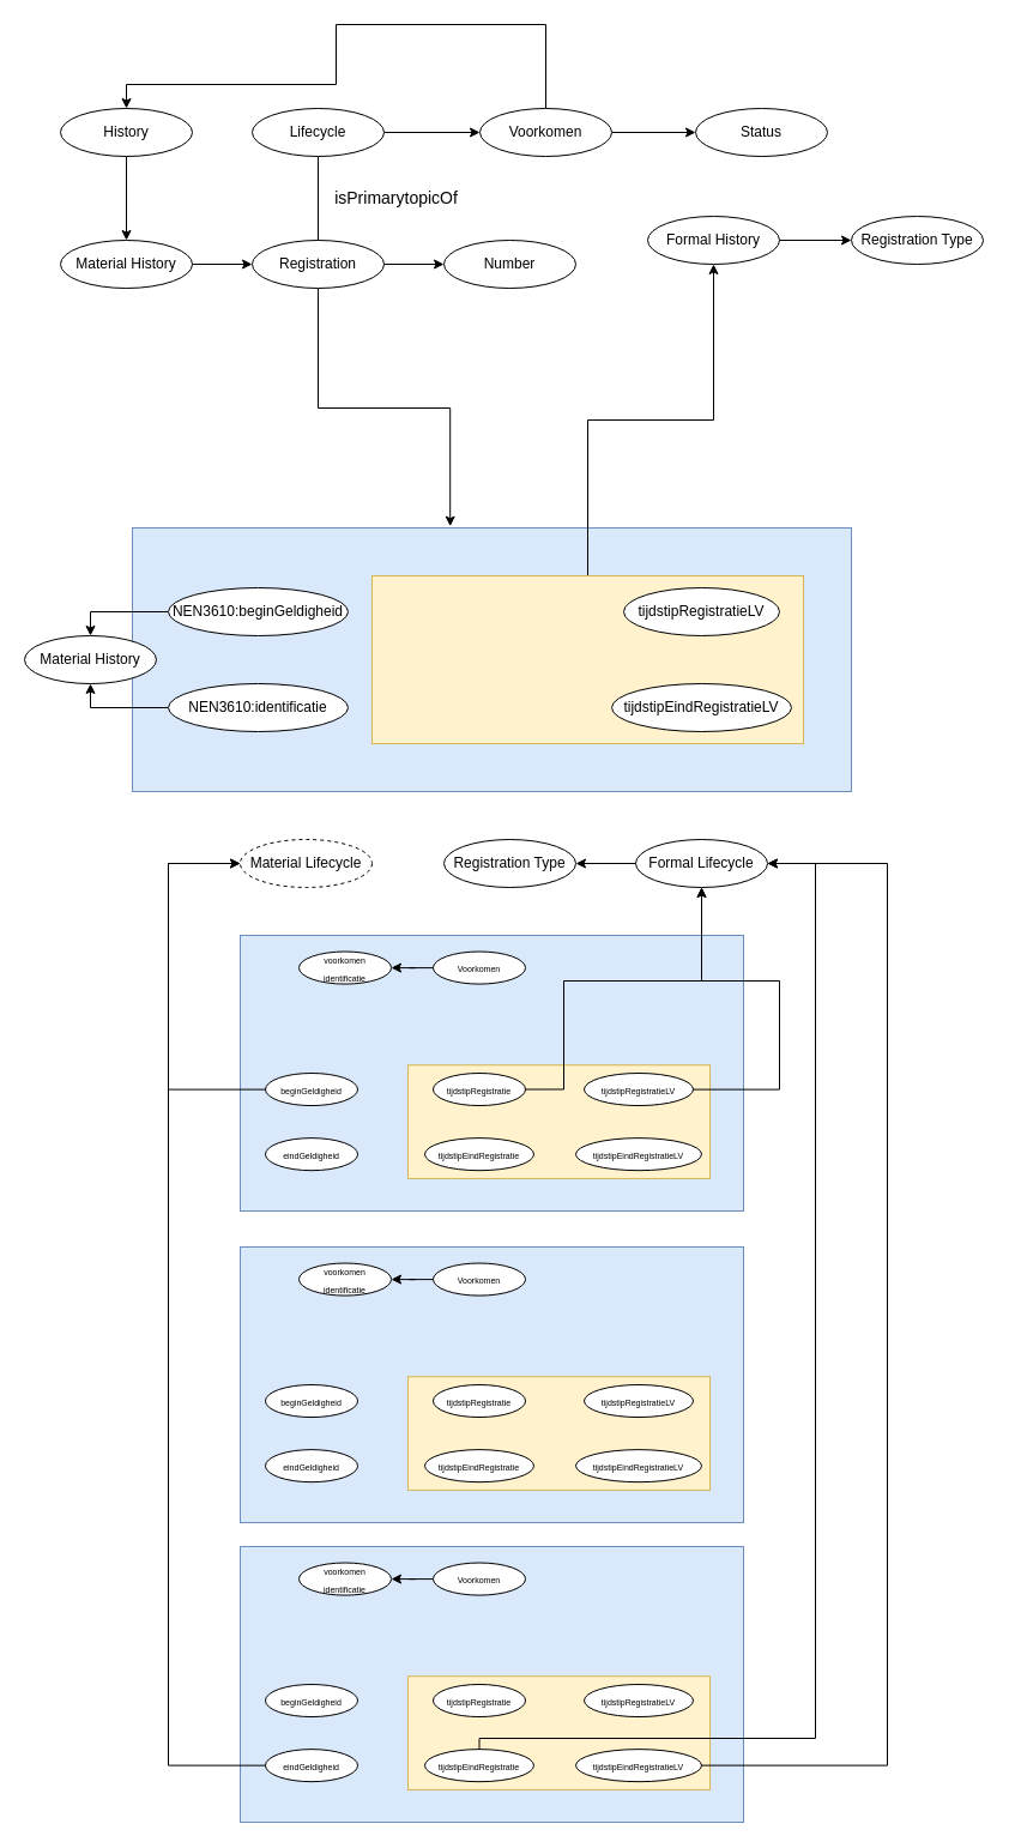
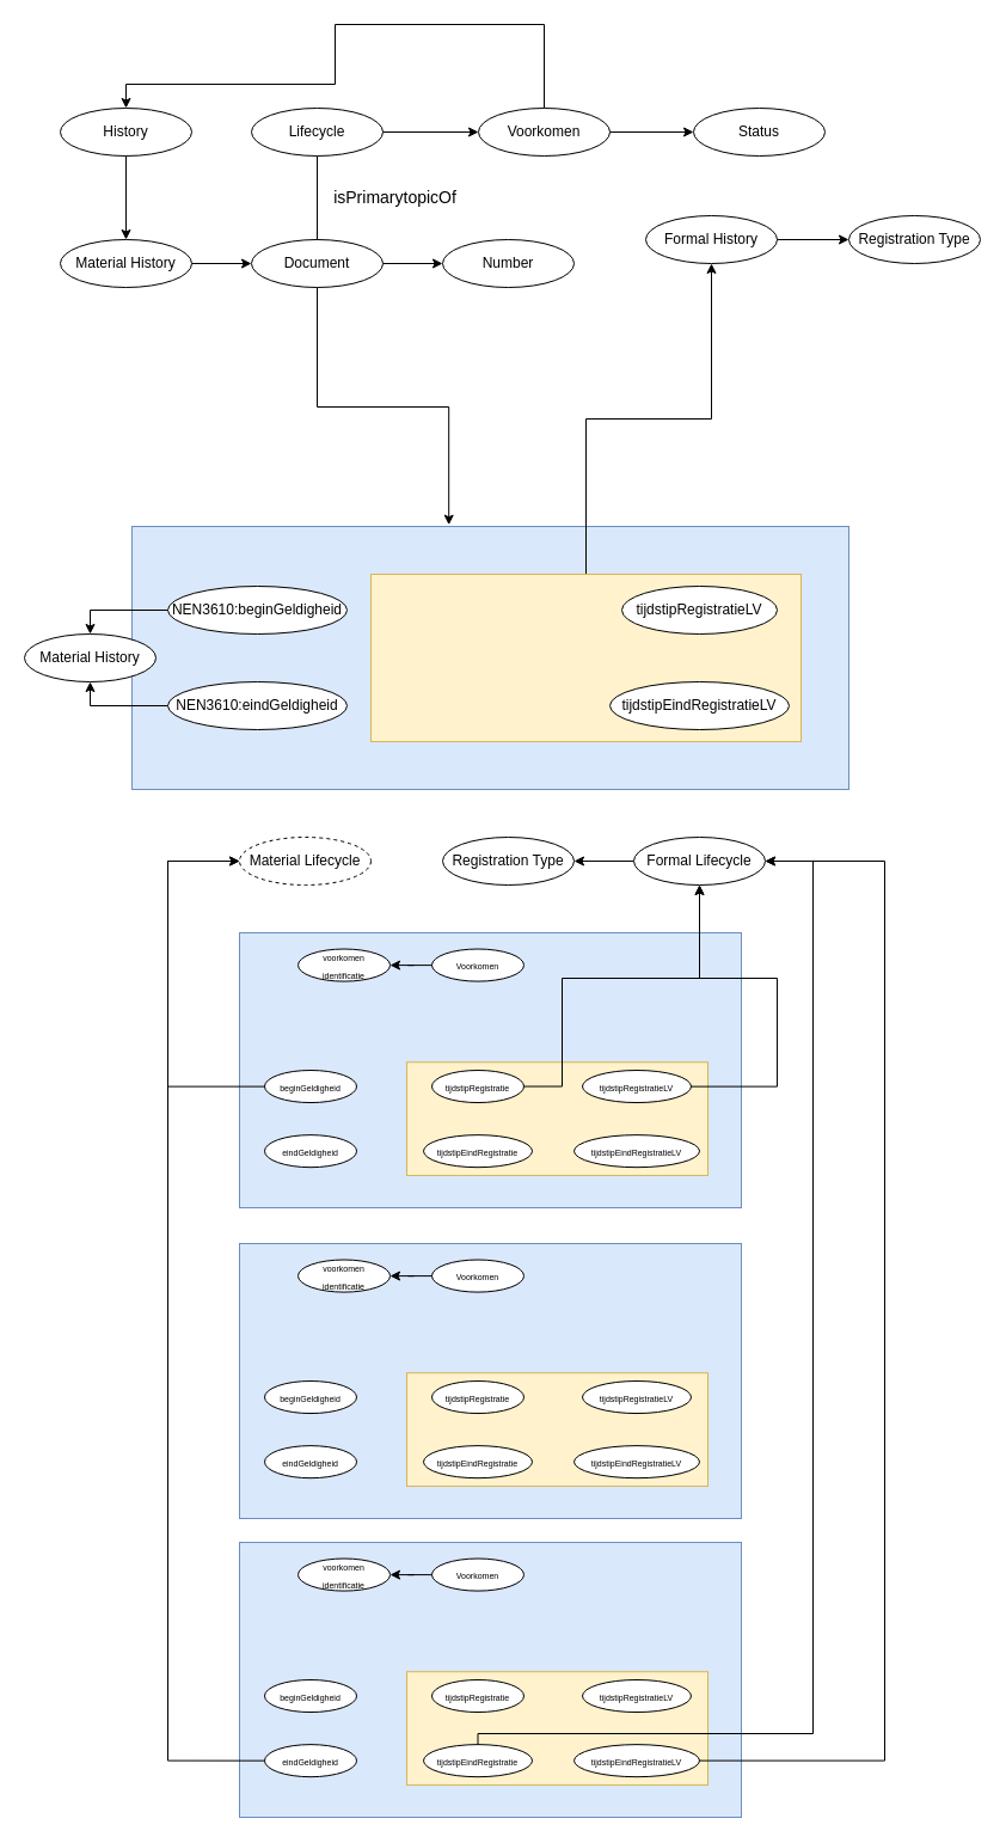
  <mxCell id="0" />
  <mxCell id="1" parent="0" />
  <mxCell id="2" value="" style="rounded=0;whiteSpace=wrap;html=1;fillColor=#dae8fc;strokeColor=#6c8ebf;" vertex="1" parent="1"><mxGeometry x="110" y="440" width="600" height="220" as="geometry" /></mxCell>
  <mxCell id="3" style="edgeStyle=orthogonalEdgeStyle;rounded=0;orthogonalLoop=1;jettySize=auto;html=1;entryX=0.5;entryY=1;entryDx=0;entryDy=0;" edge="1" parent="1" source="4" target="16"><mxGeometry relative="1" as="geometry" /></mxCell>
  <mxCell id="4" value="" style="rounded=0;whiteSpace=wrap;html=1;fillColor=#fff2cc;strokeColor=#d6b656;" vertex="1" parent="1"><mxGeometry x="310" y="480" width="360" height="140" as="geometry" /></mxCell>
  <mxCell id="5" style="edgeStyle=orthogonalEdgeStyle;rounded=0;orthogonalLoop=1;jettySize=auto;html=1;entryX=0.5;entryY=0;entryDx=0;entryDy=0;fontSize=5;" edge="1" parent="1" source="6" target="14"><mxGeometry relative="1" as="geometry" /></mxCell>
  <mxCell id="6" value="NEN3610:beginGeldigheid" style="ellipse;whiteSpace=wrap;html=1;" vertex="1" parent="1"><mxGeometry x="140" y="490" width="150" height="40" as="geometry" /></mxCell>
  <mxCell id="7" style="edgeStyle=orthogonalEdgeStyle;rounded=0;orthogonalLoop=1;jettySize=auto;html=1;entryX=0.5;entryY=1;entryDx=0;entryDy=0;fontSize=5;" edge="1" parent="1" source="8" target="14"><mxGeometry relative="1" as="geometry" /></mxCell>
- <mxCell id="8" value="NEN3610:identificatie" style="ellipse;whiteSpace=wrap;html=1;" vertex="1" parent="1"><mxGeometry x="140" y="570" width="150" height="40" as="geometry" /></mxCell>
+ <mxCell id="8" value="NEN3610:eindGeldigheid" style="ellipse;whiteSpace=wrap;html=1;" vertex="1" parent="1"><mxGeometry x="140" y="570" width="150" height="40" as="geometry" /></mxCell>
  <mxCell id="9" value="tijdstipRegistratieLV" style="ellipse;whiteSpace=wrap;html=1;" vertex="1" parent="1"><mxGeometry x="520" y="490" width="130" height="40" as="geometry" /></mxCell>
  <mxCell id="10" value="tijdstipEindRegistratieLV" style="ellipse;whiteSpace=wrap;html=1;" vertex="1" parent="1"><mxGeometry x="510" y="570" width="150" height="40" as="geometry" /></mxCell>
  <mxCell id="11" style="edgeStyle=orthogonalEdgeStyle;rounded=0;orthogonalLoop=1;jettySize=auto;html=1;entryX=0;entryY=0.5;entryDx=0;entryDy=0;fontSize=5;" edge="1" parent="1" source="13" target="67"><mxGeometry relative="1" as="geometry"><Array as="points"><mxPoint x="265" y="220" /></Array></mxGeometry></mxCell>
  <mxCell id="12" style="edgeStyle=orthogonalEdgeStyle;rounded=0;orthogonalLoop=1;jettySize=auto;html=1;fontSize=5;" edge="1" parent="1" source="13" target="71"><mxGeometry relative="1" as="geometry" /></mxCell>
  <mxCell id="13" value="Lifecycle" style="ellipse;whiteSpace=wrap;html=1;" vertex="1" parent="1"><mxGeometry x="210" y="90" width="110" height="40" as="geometry" /></mxCell>
  <mxCell id="14" value="Material History" style="ellipse;whiteSpace=wrap;html=1;" vertex="1" parent="1"><mxGeometry y="530" width="110" height="40" as="geometry" x="20" /></mxCell>
  <mxCell id="15" style="edgeStyle=orthogonalEdgeStyle;rounded=0;orthogonalLoop=1;jettySize=auto;html=1;fontSize=5;" edge="1" parent="1" source="16" target="58"><mxGeometry relative="1" as="geometry" /></mxCell>
  <mxCell id="16" value="Formal History" style="ellipse;whiteSpace=wrap;html=1;" vertex="1" parent="1"><mxGeometry x="540" y="180" width="110" height="40" as="geometry" /></mxCell>
  <mxCell id="17" value="Material Lifecycle" style="ellipse;whiteSpace=wrap;html=1;dashed=1;" vertex="1" parent="1"><mxGeometry x="200" y="700" width="110" height="40" as="geometry" /></mxCell>
  <mxCell id="18" style="edgeStyle=orthogonalEdgeStyle;rounded=0;orthogonalLoop=1;jettySize=auto;html=1;entryX=1;entryY=0.5;entryDx=0;entryDy=0;fontSize=5;" edge="1" parent="1" source="19" target="63"><mxGeometry relative="1" as="geometry" /></mxCell>
  <mxCell id="19" value="Formal Lifecycle" style="ellipse;whiteSpace=wrap;html=1;" vertex="1" parent="1"><mxGeometry x="530" y="700" width="110" height="40" as="geometry" /></mxCell>
  <mxCell id="20" value="" style="group" vertex="1" connectable="0" parent="1"><mxGeometry x="200" y="780" width="420" height="230" as="geometry" /></mxCell>
  <mxCell id="21" value="" style="rounded=0;whiteSpace=wrap;html=1;fillColor=#dae8fc;strokeColor=#6c8ebf;" vertex="1" parent="20"><mxGeometry width="420" height="230.0" as="geometry" /></mxCell>
  <mxCell id="22" value="" style="rounded=0;whiteSpace=wrap;html=1;fillColor=#fff2cc;strokeColor=#d6b656;" vertex="1" parent="20"><mxGeometry x="140.0" y="108.235" width="252.0" height="94.706" as="geometry" /></mxCell>
  <mxCell id="23" value="&lt;font style=&quot;font-size: 7px&quot;&gt;Voorkomen&lt;/font&gt;" style="ellipse;whiteSpace=wrap;html=1;" vertex="1" parent="20"><mxGeometry x="161" y="13.529" width="77" height="27.059" as="geometry" /></mxCell>
  <mxCell id="24" value="&lt;font style=&quot;font-size: 7px&quot;&gt;beginGeldigheid&lt;/font&gt;" style="ellipse;whiteSpace=wrap;html=1;" vertex="1" parent="20"><mxGeometry x="21" y="115.0" width="77" height="27.059" as="geometry" /></mxCell>
  <mxCell id="25" value="&lt;font style=&quot;font-size: 7px&quot;&gt;eindGeldigheid&lt;/font&gt;" style="ellipse;whiteSpace=wrap;html=1;" vertex="1" parent="20"><mxGeometry x="21" y="169.118" width="77" height="27.059" as="geometry" /></mxCell>
  <mxCell id="26" value="&lt;font style=&quot;font-size: 7px&quot;&gt;tijdstipRegistratie&lt;/font&gt;" style="ellipse;whiteSpace=wrap;html=1;" vertex="1" parent="20"><mxGeometry x="161" y="115.0" width="77" height="27.059" as="geometry" /></mxCell>
  <mxCell id="27" value="&lt;font style=&quot;font-size: 7px&quot;&gt;tijdstipEindRegistratie&lt;/font&gt;" style="ellipse;whiteSpace=wrap;html=1;" vertex="1" parent="20"><mxGeometry x="154" y="169.118" width="91" height="27.059" as="geometry" /></mxCell>
  <mxCell id="28" value="&lt;font style=&quot;font-size: 7px&quot;&gt;tijdstipRegistratieLV&lt;/font&gt;" style="ellipse;whiteSpace=wrap;html=1;" vertex="1" parent="20"><mxGeometry x="287" y="115.0" width="91" height="27.059" as="geometry" /></mxCell>
  <mxCell id="29" value="&lt;font style=&quot;font-size: 7px&quot;&gt;tijdstipEindRegistratieLV&lt;/font&gt;" style="ellipse;whiteSpace=wrap;html=1;" vertex="1" parent="20"><mxGeometry x="280.0" y="169.118" width="105" height="27.059" as="geometry" /></mxCell>
  <mxCell id="30" value="&lt;font style=&quot;font-size: 7px&quot;&gt;voorkomen&lt;br&gt;identificatie&lt;/font&gt;" style="ellipse;whiteSpace=wrap;html=1;" vertex="1" parent="20"><mxGeometry x="49" y="13.529" width="77" height="27.059" as="geometry" /></mxCell>
  <mxCell id="31" style="edgeStyle=orthogonalEdgeStyle;rounded=0;orthogonalLoop=1;jettySize=auto;html=1;" edge="1" parent="20" source="23" target="30"><mxGeometry relative="1" as="geometry" /></mxCell>
  <mxCell id="32" value="" style="group" vertex="1" connectable="0" parent="1"><mxGeometry x="200" y="1040" width="420" height="230" as="geometry" /></mxCell>
  <mxCell id="33" value="" style="rounded=0;whiteSpace=wrap;html=1;fillColor=#dae8fc;strokeColor=#6c8ebf;" vertex="1" parent="32"><mxGeometry width="420" height="230.0" as="geometry" /></mxCell>
  <mxCell id="34" value="" style="rounded=0;whiteSpace=wrap;html=1;fillColor=#fff2cc;strokeColor=#d6b656;" vertex="1" parent="32"><mxGeometry x="140.0" y="108.235" width="252.0" height="94.706" as="geometry" /></mxCell>
  <mxCell id="35" value="&lt;font style=&quot;font-size: 7px&quot;&gt;Voorkomen&lt;/font&gt;" style="ellipse;whiteSpace=wrap;html=1;" vertex="1" parent="32"><mxGeometry x="161" y="13.529" width="77" height="27.059" as="geometry" /></mxCell>
  <mxCell id="36" value="&lt;font style=&quot;font-size: 7px&quot;&gt;beginGeldigheid&lt;/font&gt;" style="ellipse;whiteSpace=wrap;html=1;" vertex="1" parent="32"><mxGeometry x="21" y="115.0" width="77" height="27.059" as="geometry" /></mxCell>
  <mxCell id="37" value="&lt;font style=&quot;font-size: 7px&quot;&gt;eindGeldigheid&lt;/font&gt;" style="ellipse;whiteSpace=wrap;html=1;" vertex="1" parent="32"><mxGeometry x="21" y="169.118" width="77" height="27.059" as="geometry" /></mxCell>
  <mxCell id="38" value="&lt;font style=&quot;font-size: 7px&quot;&gt;tijdstipRegistratie&lt;/font&gt;" style="ellipse;whiteSpace=wrap;html=1;" vertex="1" parent="32"><mxGeometry x="161" y="115.0" width="77" height="27.059" as="geometry" /></mxCell>
  <mxCell id="39" value="&lt;font style=&quot;font-size: 7px&quot;&gt;tijdstipEindRegistratie&lt;/font&gt;" style="ellipse;whiteSpace=wrap;html=1;" vertex="1" parent="32"><mxGeometry x="154" y="169.118" width="91" height="27.059" as="geometry" /></mxCell>
  <mxCell id="40" value="&lt;font style=&quot;font-size: 7px&quot;&gt;tijdstipRegistratieLV&lt;/font&gt;" style="ellipse;whiteSpace=wrap;html=1;" vertex="1" parent="32"><mxGeometry x="287" y="115.0" width="91" height="27.059" as="geometry" /></mxCell>
  <mxCell id="41" value="&lt;font style=&quot;font-size: 7px&quot;&gt;tijdstipEindRegistratieLV&lt;/font&gt;" style="ellipse;whiteSpace=wrap;html=1;" vertex="1" parent="32"><mxGeometry x="280.0" y="169.118" width="105" height="27.059" as="geometry" /></mxCell>
  <mxCell id="42" value="&lt;font style=&quot;font-size: 7px&quot;&gt;voorkomen&lt;br&gt;identificatie&lt;/font&gt;" style="ellipse;whiteSpace=wrap;html=1;" vertex="1" parent="32"><mxGeometry x="49" y="13.529" width="77" height="27.059" as="geometry" /></mxCell>
  <mxCell id="43" style="edgeStyle=orthogonalEdgeStyle;rounded=0;orthogonalLoop=1;jettySize=auto;html=1;" edge="1" parent="32" source="35" target="42"><mxGeometry relative="1" as="geometry" /></mxCell>
  <mxCell id="44" value="" style="group" vertex="1" connectable="0" parent="1"><mxGeometry x="200" y="1290" width="420" height="230" as="geometry" /></mxCell>
  <mxCell id="45" value="" style="rounded=0;whiteSpace=wrap;html=1;fillColor=#dae8fc;strokeColor=#6c8ebf;" vertex="1" parent="44"><mxGeometry width="420" height="230.0" as="geometry" /></mxCell>
  <mxCell id="46" value="" style="rounded=0;whiteSpace=wrap;html=1;fillColor=#fff2cc;strokeColor=#d6b656;" vertex="1" parent="44"><mxGeometry x="140.0" y="108.235" width="252.0" height="94.706" as="geometry" /></mxCell>
  <mxCell id="47" value="&lt;font style=&quot;font-size: 7px&quot;&gt;Voorkomen&lt;/font&gt;" style="ellipse;whiteSpace=wrap;html=1;" vertex="1" parent="44"><mxGeometry x="161" y="13.529" width="77" height="27.059" as="geometry" /></mxCell>
  <mxCell id="48" value="&lt;font style=&quot;font-size: 7px&quot;&gt;beginGeldigheid&lt;/font&gt;" style="ellipse;whiteSpace=wrap;html=1;" vertex="1" parent="44"><mxGeometry x="21" y="115.0" width="77" height="27.059" as="geometry" /></mxCell>
  <mxCell id="49" value="&lt;font style=&quot;font-size: 7px&quot;&gt;eindGeldigheid&lt;/font&gt;" style="ellipse;whiteSpace=wrap;html=1;" vertex="1" parent="44"><mxGeometry x="21" y="169.118" width="77" height="27.059" as="geometry" /></mxCell>
  <mxCell id="50" value="&lt;font style=&quot;font-size: 7px&quot;&gt;tijdstipRegistratie&lt;/font&gt;" style="ellipse;whiteSpace=wrap;html=1;" vertex="1" parent="44"><mxGeometry x="161" y="115.0" width="77" height="27.059" as="geometry" /></mxCell>
  <mxCell id="51" value="&lt;font style=&quot;font-size: 7px&quot;&gt;tijdstipEindRegistratie&lt;/font&gt;" style="ellipse;whiteSpace=wrap;html=1;" vertex="1" parent="44"><mxGeometry x="154" y="169.118" width="91" height="27.059" as="geometry" /></mxCell>
  <mxCell id="52" value="&lt;font style=&quot;font-size: 7px&quot;&gt;tijdstipRegistratieLV&lt;/font&gt;" style="ellipse;whiteSpace=wrap;html=1;" vertex="1" parent="44"><mxGeometry x="287" y="115.0" width="91" height="27.059" as="geometry" /></mxCell>
  <mxCell id="53" value="&lt;font style=&quot;font-size: 7px&quot;&gt;tijdstipEindRegistratieLV&lt;/font&gt;" style="ellipse;whiteSpace=wrap;html=1;" vertex="1" parent="44"><mxGeometry x="280.0" y="169.118" width="105" height="27.059" as="geometry" /></mxCell>
  <mxCell id="54" value="&lt;font style=&quot;font-size: 7px&quot;&gt;voorkomen&lt;br&gt;identificatie&lt;/font&gt;" style="ellipse;whiteSpace=wrap;html=1;" vertex="1" parent="44"><mxGeometry x="49" y="13.529" width="77" height="27.059" as="geometry" /></mxCell>
  <mxCell id="55" style="edgeStyle=orthogonalEdgeStyle;rounded=0;orthogonalLoop=1;jettySize=auto;html=1;" edge="1" parent="44" source="47" target="54"><mxGeometry relative="1" as="geometry" /></mxCell>
  <mxCell id="56" style="edgeStyle=orthogonalEdgeStyle;rounded=0;orthogonalLoop=1;jettySize=auto;html=1;entryX=0;entryY=0.5;entryDx=0;entryDy=0;fontSize=5;" edge="1" parent="1" source="24" target="17"><mxGeometry relative="1" as="geometry"><Array as="points"><mxPoint x="140" y="909" /><mxPoint x="140" y="720" /></Array></mxGeometry></mxCell>
  <mxCell id="57" style="edgeStyle=orthogonalEdgeStyle;rounded=0;orthogonalLoop=1;jettySize=auto;html=1;exitX=0;exitY=0.5;exitDx=0;exitDy=0;entryX=0;entryY=0.5;entryDx=0;entryDy=0;fontSize=5;" edge="1" parent="1" source="49" target="17"><mxGeometry relative="1" as="geometry"><Array as="points"><mxPoint x="140" y="1473" /><mxPoint x="140" y="720" /></Array></mxGeometry></mxCell>
  <mxCell id="58" value="Registration Type" style="ellipse;whiteSpace=wrap;html=1;" vertex="1" parent="1"><mxGeometry x="710" y="180" width="110" height="40" as="geometry" /></mxCell>
  <mxCell id="59" style="edgeStyle=orthogonalEdgeStyle;rounded=0;orthogonalLoop=1;jettySize=auto;html=1;exitX=1;exitY=0.5;exitDx=0;exitDy=0;entryX=0.5;entryY=1;entryDx=0;entryDy=0;fontSize=5;" edge="1" parent="1" source="26" target="19"><mxGeometry relative="1" as="geometry"><Array as="points"><mxPoint x="470" y="909" /><mxPoint x="470" y="818" /><mxPoint x="585" y="818" /></Array></mxGeometry></mxCell>
  <mxCell id="60" style="edgeStyle=orthogonalEdgeStyle;rounded=0;orthogonalLoop=1;jettySize=auto;html=1;entryX=0.5;entryY=1;entryDx=0;entryDy=0;fontSize=5;" edge="1" parent="1" source="28" target="19"><mxGeometry relative="1" as="geometry"><Array as="points"><mxPoint x="650" y="909" /><mxPoint x="650" y="818" /><mxPoint x="585" y="818" /></Array></mxGeometry></mxCell>
  <mxCell id="61" style="edgeStyle=orthogonalEdgeStyle;rounded=0;orthogonalLoop=1;jettySize=auto;html=1;entryX=1;entryY=0.5;entryDx=0;entryDy=0;fontSize=5;exitX=0.5;exitY=0;exitDx=0;exitDy=0;" edge="1" parent="1" source="51" target="19"><mxGeometry relative="1" as="geometry"><Array as="points"><mxPoint x="400" y="1450" /><mxPoint x="680" y="1450" /><mxPoint x="680" y="720" /></Array></mxGeometry></mxCell>
  <mxCell id="62" style="edgeStyle=orthogonalEdgeStyle;rounded=0;orthogonalLoop=1;jettySize=auto;html=1;fontSize=5;entryX=1;entryY=0.5;entryDx=0;entryDy=0;" edge="1" parent="1" source="53" target="19"><mxGeometry relative="1" as="geometry"><mxPoint x="700" y="770" as="targetPoint" /><Array as="points"><mxPoint x="740" y="1473" /><mxPoint x="740" y="720" /></Array></mxGeometry></mxCell>
  <mxCell id="63" value="Registration Type" style="ellipse;whiteSpace=wrap;html=1;" vertex="1" parent="1"><mxGeometry x="370" y="700" width="110" height="40" as="geometry" /></mxCell>
  <mxCell id="64" value="Status" style="ellipse;whiteSpace=wrap;html=1;" vertex="1" parent="1"><mxGeometry x="580" y="90" width="110" height="40" as="geometry" /></mxCell>
  <mxCell id="65" style="edgeStyle=orthogonalEdgeStyle;rounded=0;orthogonalLoop=1;jettySize=auto;html=1;entryX=0.442;entryY=-0.006;entryDx=0;entryDy=0;entryPerimeter=0;fontSize=5;" edge="1" parent="1" source="67" target="2"><mxGeometry relative="1" as="geometry" /></mxCell>
  <mxCell id="66" style="edgeStyle=orthogonalEdgeStyle;rounded=0;orthogonalLoop=1;jettySize=auto;html=1;entryX=0;entryY=0.5;entryDx=0;entryDy=0;fontSize=5;" edge="1" parent="1" source="67" target="76"><mxGeometry relative="1" as="geometry" /></mxCell>
- <mxCell id="67" value="Registration" style="ellipse;whiteSpace=wrap;html=1;" vertex="1" parent="1"><mxGeometry x="210" y="200" width="110" height="40" as="geometry" /></mxCell>
+ <mxCell id="67" value="Document" style="ellipse;whiteSpace=wrap;html=1;" vertex="1" parent="1"><mxGeometry x="210" y="200" width="110" height="40" as="geometry" /></mxCell>
  <mxCell id="68" value="&lt;font style=&quot;font-size: 14px&quot;&gt;isPrimarytopicOf&lt;/font&gt;" style="text;html=1;align=center;verticalAlign=middle;resizable=0;points=[];autosize=1;fontSize=5;" vertex="1" parent="1"><mxGeometry x="270" y="160" width="120" height="10" as="geometry" /></mxCell>
  <mxCell id="69" style="edgeStyle=orthogonalEdgeStyle;rounded=0;orthogonalLoop=1;jettySize=auto;html=1;fontSize=5;" edge="1" parent="1" source="71" target="64"><mxGeometry relative="1" as="geometry" /></mxCell>
  <mxCell id="70" style="edgeStyle=orthogonalEdgeStyle;rounded=0;orthogonalLoop=1;jettySize=auto;html=1;entryX=0.5;entryY=0;entryDx=0;entryDy=0;fontSize=5;" edge="1" parent="1" source="71" target="73"><mxGeometry relative="1" as="geometry"><Array as="points"><mxPoint x="455" y="20" /><mxPoint x="280" y="20" /><mxPoint x="280" y="70" /><mxPoint x="105" y="70" /></Array></mxGeometry></mxCell>
  <mxCell id="71" value="Voorkomen" style="ellipse;whiteSpace=wrap;html=1;" vertex="1" parent="1"><mxGeometry x="400" y="90" width="110" height="40" as="geometry" /></mxCell>
  <mxCell id="72" style="edgeStyle=orthogonalEdgeStyle;rounded=0;orthogonalLoop=1;jettySize=auto;html=1;fontSize=5;" edge="1" parent="1" source="73" target="75"><mxGeometry relative="1" as="geometry" /></mxCell>
  <mxCell id="73" value="History" style="ellipse;whiteSpace=wrap;html=1;" vertex="1" parent="1"><mxGeometry x="50" y="90" width="110" height="40" as="geometry" /></mxCell>
  <mxCell id="74" style="edgeStyle=orthogonalEdgeStyle;rounded=0;orthogonalLoop=1;jettySize=auto;html=1;fontSize=5;" edge="1" parent="1" source="75" target="67"><mxGeometry relative="1" as="geometry" /></mxCell>
  <mxCell id="75" value="Material History" style="ellipse;whiteSpace=wrap;html=1;" vertex="1" parent="1"><mxGeometry x="50" y="200" width="110" height="40" as="geometry" /></mxCell>
  <mxCell id="76" value="Number" style="ellipse;whiteSpace=wrap;html=1;" vertex="1" parent="1"><mxGeometry x="370" y="200" width="110" height="40" as="geometry" /></mxCell>
